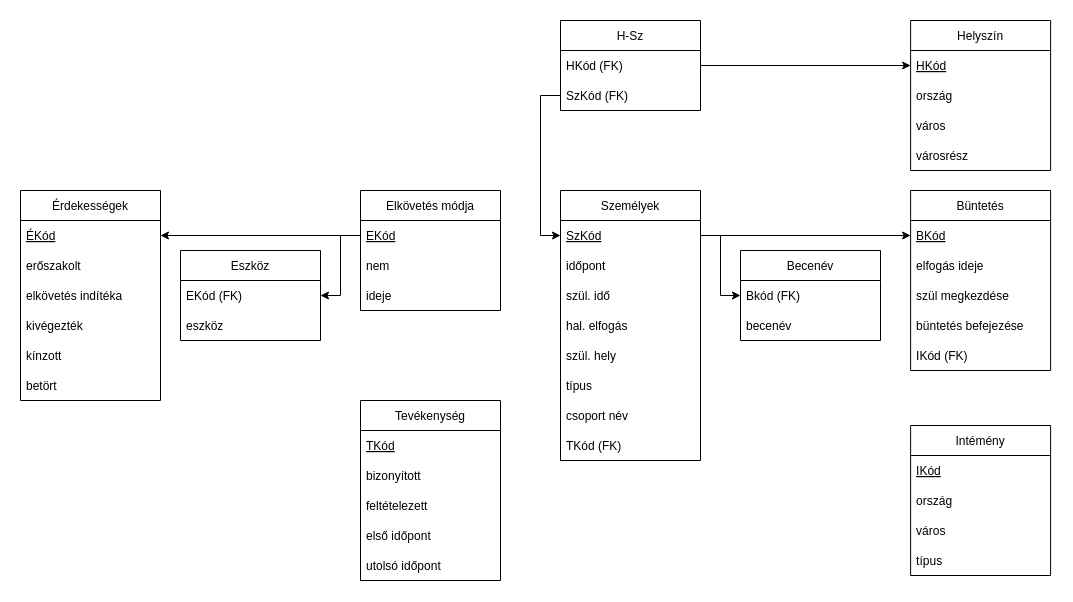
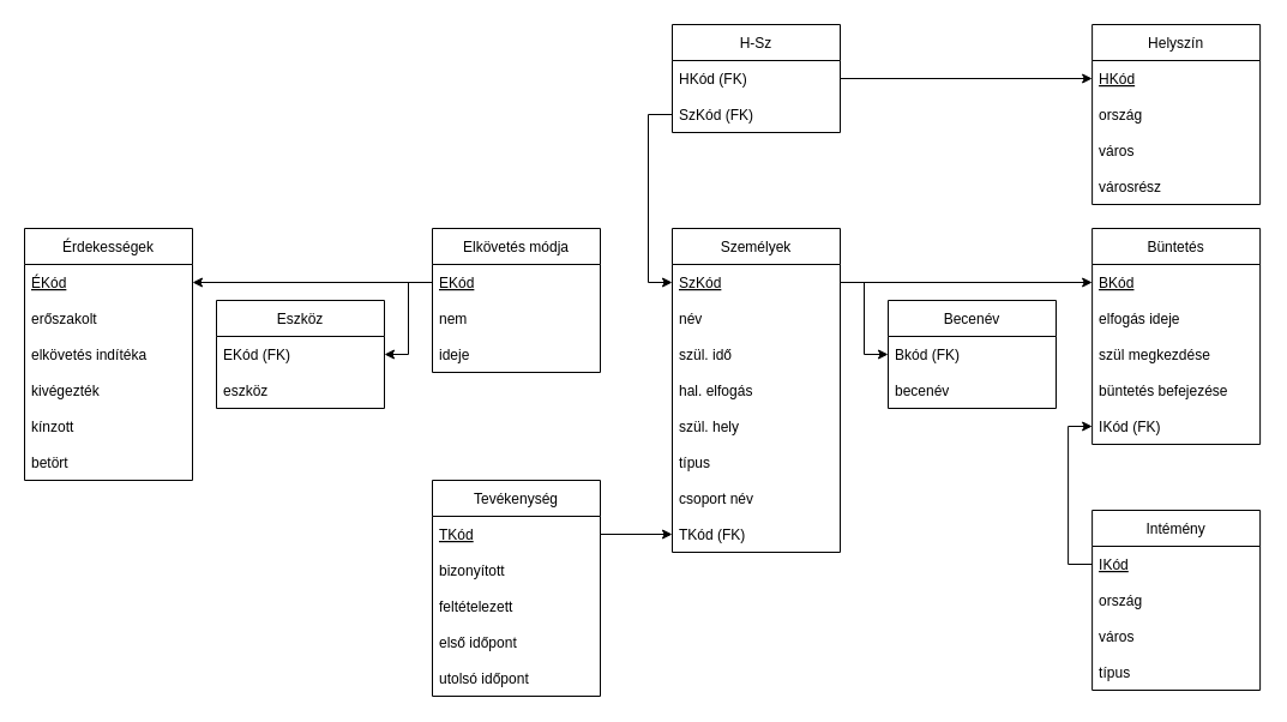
  <mxCell id="0" />
  <mxCell id="1" parent="0" />
  <mxCell id="2" value="" style="edgeStyle=orthogonalEdgeStyle;rounded=0;orthogonalLoop=1;jettySize=auto;html=1;entryX=0;entryY=0.5;entryDx=0;entryDy=0;exitX=1;exitY=0.5;exitDx=0;exitDy=0;" edge="1" parent="1" source="5" target="24"><mxGeometry relative="1" as="geometry"><mxPoint x="810" y="340" as="targetPoint" /></mxGeometry></mxCell>
  <mxCell id="3" value="" style="edgeStyle=orthogonalEdgeStyle;rounded=0;orthogonalLoop=1;jettySize=auto;html=1;entryX=0;entryY=0.5;entryDx=0;entryDy=0;exitX=1;exitY=0.5;exitDx=0;exitDy=0;" edge="1" parent="1" source="5" target="14"><mxGeometry relative="1" as="geometry" /></mxCell>
  <mxCell id="4" value="Személyek" style="swimlane;fontStyle=0;childLayout=stackLayout;horizontal=1;startSize=30;horizontalStack=0;resizeParent=1;resizeParentMax=0;resizeLast=0;collapsible=1;marginBottom=0;" vertex="1" parent="1"><mxGeometry x="560" y="190" width="140" height="270" as="geometry" /></mxCell>
  <mxCell id="5" value="SzKód" style="text;strokeColor=none;fillColor=none;align=left;verticalAlign=middle;spacingLeft=4;spacingRight=4;overflow=hidden;points=[[0,0.5],[1,0.5]];portConstraint=eastwest;rotatable=0;fontStyle=4" vertex="1" parent="4"><mxGeometry y="30" width="140" height="30" as="geometry" /></mxCell>
- <mxCell id="6" value="időpont" style="text;strokeColor=none;fillColor=none;align=left;verticalAlign=middle;spacingLeft=4;spacingRight=4;overflow=hidden;points=[[0,0.5],[1,0.5]];portConstraint=eastwest;rotatable=0;" vertex="1" parent="4"><mxGeometry y="60" width="140" height="30" as="geometry" /></mxCell>
+ <mxCell id="6" value="név" style="text;strokeColor=none;fillColor=none;align=left;verticalAlign=middle;spacingLeft=4;spacingRight=4;overflow=hidden;points=[[0,0.5],[1,0.5]];portConstraint=eastwest;rotatable=0;" vertex="1" parent="4"><mxGeometry y="60" width="140" height="30" as="geometry" /></mxCell>
  <mxCell id="7" value="szül. idő" style="text;strokeColor=none;fillColor=none;align=left;verticalAlign=middle;spacingLeft=4;spacingRight=4;overflow=hidden;points=[[0,0.5],[1,0.5]];portConstraint=eastwest;rotatable=0;" vertex="1" parent="4"><mxGeometry y="90" width="140" height="30" as="geometry" /></mxCell>
  <mxCell id="8" value="hal. elfogás" style="text;strokeColor=none;fillColor=none;align=left;verticalAlign=middle;spacingLeft=4;spacingRight=4;overflow=hidden;points=[[0,0.5],[1,0.5]];portConstraint=eastwest;rotatable=0;" vertex="1" parent="4"><mxGeometry y="120" width="140" height="30" as="geometry" /></mxCell>
  <mxCell id="9" value="szül. hely" style="text;strokeColor=none;fillColor=none;align=left;verticalAlign=middle;spacingLeft=4;spacingRight=4;overflow=hidden;points=[[0,0.5],[1,0.5]];portConstraint=eastwest;rotatable=0;" vertex="1" parent="4"><mxGeometry y="150" width="140" height="30" as="geometry" /></mxCell>
  <mxCell id="10" value="típus" style="text;strokeColor=none;fillColor=none;align=left;verticalAlign=middle;spacingLeft=4;spacingRight=4;overflow=hidden;points=[[0,0.5],[1,0.5]];portConstraint=eastwest;rotatable=0;" vertex="1" parent="4"><mxGeometry y="180" width="140" height="30" as="geometry" /></mxCell>
  <mxCell id="11" value="csoport név" style="text;strokeColor=none;fillColor=none;align=left;verticalAlign=middle;spacingLeft=4;spacingRight=4;overflow=hidden;points=[[0,0.5],[1,0.5]];portConstraint=eastwest;rotatable=0;" vertex="1" parent="4"><mxGeometry y="210" width="140" height="30" as="geometry" /></mxCell>
  <mxCell id="12" value="TKód (FK)" style="text;strokeColor=none;fillColor=none;align=left;verticalAlign=middle;spacingLeft=4;spacingRight=4;overflow=hidden;points=[[0,0.5],[1,0.5]];portConstraint=eastwest;rotatable=0;" vertex="1" parent="4"><mxGeometry y="240" width="140" height="30" as="geometry" /></mxCell>
  <mxCell id="13" value="Becenév" style="swimlane;fontStyle=0;childLayout=stackLayout;horizontal=1;startSize=30;horizontalStack=0;resizeParent=1;resizeParentMax=0;resizeLast=0;collapsible=1;marginBottom=0;" vertex="1" parent="1"><mxGeometry x="740" y="250" width="140" height="90" as="geometry" /></mxCell>
  <mxCell id="14" value="Bkód (FK)" style="text;strokeColor=none;fillColor=none;align=left;verticalAlign=middle;spacingLeft=4;spacingRight=4;overflow=hidden;points=[[0,0.5],[1,0.5]];portConstraint=eastwest;rotatable=0;fontStyle=0" vertex="1" parent="13"><mxGeometry y="30" width="140" height="30" as="geometry" /></mxCell>
  <mxCell id="15" value="becenév" style="text;strokeColor=none;fillColor=none;align=left;verticalAlign=middle;spacingLeft=4;spacingRight=4;overflow=hidden;points=[[0,0.5],[1,0.5]];portConstraint=eastwest;rotatable=0;" vertex="1" parent="13"><mxGeometry y="60" width="140" height="30" as="geometry" /></mxCell>
+ <mxCell id="16" value="" style="edgeStyle=orthogonalEdgeStyle;rounded=0;orthogonalLoop=1;jettySize=auto;html=1;entryX=0;entryY=0.5;entryDx=0;entryDy=0;exitX=1;exitY=0.5;exitDx=0;exitDy=0;" edge="1" parent="1" source="18" target="12"><mxGeometry relative="1" as="geometry"><mxPoint x="400" y="500" as="targetPoint" /></mxGeometry></mxCell>
  <mxCell id="17" value="Tevékenység" style="swimlane;fontStyle=0;childLayout=stackLayout;horizontal=1;startSize=30;horizontalStack=0;resizeParent=1;resizeParentMax=0;resizeLast=0;collapsible=1;marginBottom=0;" vertex="1" parent="1"><mxGeometry x="360" y="400" width="140" height="180" as="geometry" /></mxCell>
  <mxCell id="18" value="TKód" style="text;strokeColor=none;fillColor=none;align=left;verticalAlign=middle;spacingLeft=4;spacingRight=4;overflow=hidden;points=[[0,0.5],[1,0.5]];portConstraint=eastwest;rotatable=0;fontStyle=4" vertex="1" parent="17"><mxGeometry y="30" width="140" height="30" as="geometry" /></mxCell>
  <mxCell id="19" value="bizonyított" style="text;strokeColor=none;fillColor=none;align=left;verticalAlign=middle;spacingLeft=4;spacingRight=4;overflow=hidden;points=[[0,0.5],[1,0.5]];portConstraint=eastwest;rotatable=0;" vertex="1" parent="17"><mxGeometry y="60" width="140" height="30" as="geometry" /></mxCell>
  <mxCell id="20" value="feltételezett" style="text;strokeColor=none;fillColor=none;align=left;verticalAlign=middle;spacingLeft=4;spacingRight=4;overflow=hidden;points=[[0,0.5],[1,0.5]];portConstraint=eastwest;rotatable=0;" vertex="1" parent="17"><mxGeometry y="90" width="140" height="30" as="geometry" /></mxCell>
  <mxCell id="21" value="első időpont" style="text;strokeColor=none;fillColor=none;align=left;verticalAlign=middle;spacingLeft=4;spacingRight=4;overflow=hidden;points=[[0,0.5],[1,0.5]];portConstraint=eastwest;rotatable=0;" vertex="1" parent="17"><mxGeometry y="120" width="140" height="30" as="geometry" /></mxCell>
  <mxCell id="22" value="utolsó időpont" style="text;strokeColor=none;fillColor=none;align=left;verticalAlign=middle;spacingLeft=4;spacingRight=4;overflow=hidden;points=[[0,0.5],[1,0.5]];portConstraint=eastwest;rotatable=0;" vertex="1" parent="17"><mxGeometry y="150" width="140" height="30" as="geometry" /></mxCell>
  <mxCell id="23" value="Büntetés" style="swimlane;fontStyle=0;childLayout=stackLayout;horizontal=1;startSize=30;horizontalStack=0;resizeParent=1;resizeParentMax=0;resizeLast=0;collapsible=1;marginBottom=0;" vertex="1" parent="1"><mxGeometry x="910.11" y="190" width="140" height="180" as="geometry" /></mxCell>
  <mxCell id="24" value="BKód" style="text;strokeColor=none;fillColor=none;align=left;verticalAlign=middle;spacingLeft=4;spacingRight=4;overflow=hidden;points=[[0,0.5],[1,0.5]];portConstraint=eastwest;rotatable=0;fontStyle=4" vertex="1" parent="23"><mxGeometry y="30" width="140" height="30" as="geometry" /></mxCell>
  <mxCell id="25" value="elfogás ideje" style="text;strokeColor=none;fillColor=none;align=left;verticalAlign=middle;spacingLeft=4;spacingRight=4;overflow=hidden;points=[[0,0.5],[1,0.5]];portConstraint=eastwest;rotatable=0;" vertex="1" parent="23"><mxGeometry y="60" width="140" height="30" as="geometry" /></mxCell>
  <mxCell id="26" value="szül megkezdése" style="text;strokeColor=none;fillColor=none;align=left;verticalAlign=middle;spacingLeft=4;spacingRight=4;overflow=hidden;points=[[0,0.5],[1,0.5]];portConstraint=eastwest;rotatable=0;" vertex="1" parent="23"><mxGeometry y="90" width="140" height="30" as="geometry" /></mxCell>
  <mxCell id="27" value="büntetés befejezése" style="text;strokeColor=none;fillColor=none;align=left;verticalAlign=middle;spacingLeft=4;spacingRight=4;overflow=hidden;points=[[0,0.5],[1,0.5]];portConstraint=eastwest;rotatable=0;" vertex="1" parent="23"><mxGeometry y="120" width="140" height="30" as="geometry" /></mxCell>
  <mxCell id="28" value="IKód (FK)" style="text;strokeColor=none;fillColor=none;align=left;verticalAlign=middle;spacingLeft=4;spacingRight=4;overflow=hidden;points=[[0,0.5],[1,0.5]];portConstraint=eastwest;rotatable=0;" vertex="1" parent="23"><mxGeometry y="150" width="140" height="30" as="geometry" /></mxCell>
+ <mxCell id="29" value="" style="edgeStyle=orthogonalEdgeStyle;rounded=0;orthogonalLoop=1;jettySize=auto;html=1;entryX=0;entryY=0.5;entryDx=0;entryDy=0;exitX=0;exitY=0.5;exitDx=0;exitDy=0;" edge="1" parent="1" source="31" target="28"><mxGeometry relative="1" as="geometry"><mxPoint x="830.11" y="485" as="targetPoint" /></mxGeometry></mxCell>
  <mxCell id="30" value="Intémény" style="swimlane;fontStyle=0;childLayout=stackLayout;horizontal=1;startSize=30;horizontalStack=0;resizeParent=1;resizeParentMax=0;resizeLast=0;collapsible=1;marginBottom=0;" vertex="1" parent="1"><mxGeometry x="910.11" y="425" width="140" height="150" as="geometry" /></mxCell>
  <mxCell id="31" value="IKód" style="text;strokeColor=none;fillColor=none;align=left;verticalAlign=middle;spacingLeft=4;spacingRight=4;overflow=hidden;points=[[0,0.5],[1,0.5]];portConstraint=eastwest;rotatable=0;fontStyle=4" vertex="1" parent="30"><mxGeometry y="30" width="140" height="30" as="geometry" /></mxCell>
  <mxCell id="32" value="ország" style="text;strokeColor=none;fillColor=none;align=left;verticalAlign=middle;spacingLeft=4;spacingRight=4;overflow=hidden;points=[[0,0.5],[1,0.5]];portConstraint=eastwest;rotatable=0;" vertex="1" parent="30"><mxGeometry y="60" width="140" height="30" as="geometry" /></mxCell>
  <mxCell id="33" value="város" style="text;strokeColor=none;fillColor=none;align=left;verticalAlign=middle;spacingLeft=4;spacingRight=4;overflow=hidden;points=[[0,0.5],[1,0.5]];portConstraint=eastwest;rotatable=0;" vertex="1" parent="30"><mxGeometry y="90" width="140" height="30" as="geometry" /></mxCell>
  <mxCell id="34" value="típus" style="text;strokeColor=none;fillColor=none;align=left;verticalAlign=middle;spacingLeft=4;spacingRight=4;overflow=hidden;points=[[0,0.5],[1,0.5]];portConstraint=eastwest;rotatable=0;" vertex="1" parent="30"><mxGeometry y="120" width="140" height="30" as="geometry" /></mxCell>
  <mxCell id="35" value="" style="edgeStyle=orthogonalEdgeStyle;rounded=0;orthogonalLoop=1;jettySize=auto;html=1;entryX=0;entryY=0.5;entryDx=0;entryDy=0;exitX=0;exitY=0.5;exitDx=0;exitDy=0;" edge="1" parent="1" source="39" target="5"><mxGeometry relative="1" as="geometry"><mxPoint x="440" y="205" as="targetPoint" /></mxGeometry></mxCell>
  <mxCell id="36" value="" style="edgeStyle=orthogonalEdgeStyle;rounded=0;orthogonalLoop=1;jettySize=auto;html=1;entryX=0;entryY=0.5;entryDx=0;entryDy=0;" edge="1" parent="1" source="37" target="41"><mxGeometry relative="1" as="geometry" /></mxCell>
  <mxCell id="37" value="H-Sz" style="swimlane;fontStyle=0;childLayout=stackLayout;horizontal=1;startSize=30;horizontalStack=0;resizeParent=1;resizeParentMax=0;resizeLast=0;collapsible=1;marginBottom=0;" vertex="1" parent="1"><mxGeometry x="560" y="20" width="140" height="90" as="geometry" /></mxCell>
  <mxCell id="38" value="HKód (FK)" style="text;strokeColor=none;fillColor=none;align=left;verticalAlign=middle;spacingLeft=4;spacingRight=4;overflow=hidden;points=[[0,0.5],[1,0.5]];portConstraint=eastwest;rotatable=0;" vertex="1" parent="37"><mxGeometry y="30" width="140" height="30" as="geometry" /></mxCell>
  <mxCell id="39" value="SzKód (FK)" style="text;strokeColor=none;fillColor=none;align=left;verticalAlign=middle;spacingLeft=4;spacingRight=4;overflow=hidden;points=[[0,0.5],[1,0.5]];portConstraint=eastwest;rotatable=0;" vertex="1" parent="37"><mxGeometry y="60" width="140" height="30" as="geometry" /></mxCell>
  <mxCell id="40" value="Helyszín" style="swimlane;fontStyle=0;childLayout=stackLayout;horizontal=1;startSize=30;horizontalStack=0;resizeParent=1;resizeParentMax=0;resizeLast=0;collapsible=1;marginBottom=0;" vertex="1" parent="1"><mxGeometry x="910.11" y="20" width="140" height="150" as="geometry" /></mxCell>
  <mxCell id="41" value="HKód" style="text;strokeColor=none;fillColor=none;align=left;verticalAlign=middle;spacingLeft=4;spacingRight=4;overflow=hidden;points=[[0,0.5],[1,0.5]];portConstraint=eastwest;rotatable=0;fontStyle=4" vertex="1" parent="40"><mxGeometry y="30" width="140" height="30" as="geometry" /></mxCell>
  <mxCell id="42" value="ország" style="text;strokeColor=none;fillColor=none;align=left;verticalAlign=middle;spacingLeft=4;spacingRight=4;overflow=hidden;points=[[0,0.5],[1,0.5]];portConstraint=eastwest;rotatable=0;" vertex="1" parent="40"><mxGeometry y="60" width="140" height="30" as="geometry" /></mxCell>
  <mxCell id="43" value="város" style="text;strokeColor=none;fillColor=none;align=left;verticalAlign=middle;spacingLeft=4;spacingRight=4;overflow=hidden;points=[[0,0.5],[1,0.5]];portConstraint=eastwest;rotatable=0;" vertex="1" parent="40"><mxGeometry y="90" width="140" height="30" as="geometry" /></mxCell>
  <mxCell id="44" value="városrész" style="text;strokeColor=none;fillColor=none;align=left;verticalAlign=middle;spacingLeft=4;spacingRight=4;overflow=hidden;points=[[0,0.5],[1,0.5]];portConstraint=eastwest;rotatable=0;" vertex="1" parent="40"><mxGeometry y="120" width="140" height="30" as="geometry" /></mxCell>
  <mxCell id="45" value="" style="edgeStyle=orthogonalEdgeStyle;rounded=0;orthogonalLoop=1;jettySize=auto;html=1;exitX=0;exitY=0.5;exitDx=0;exitDy=0;entryX=1;entryY=0.5;entryDx=0;entryDy=0;" edge="1" parent="1" source="48" target="52"><mxGeometry relative="1" as="geometry" /></mxCell>
  <mxCell id="46" value="" style="edgeStyle=orthogonalEdgeStyle;rounded=0;orthogonalLoop=1;jettySize=auto;html=1;exitX=0;exitY=0.5;exitDx=0;exitDy=0;entryX=1;entryY=0.5;entryDx=0;entryDy=0;" edge="1" parent="1" source="48" target="59"><mxGeometry relative="1" as="geometry"><mxPoint x="230.059" y="370" as="targetPoint" /></mxGeometry></mxCell>
  <mxCell id="47" value="Elkövetés módja" style="swimlane;fontStyle=0;childLayout=stackLayout;horizontal=1;startSize=30;horizontalStack=0;resizeParent=1;resizeParentMax=0;resizeLast=0;collapsible=1;marginBottom=0;" vertex="1" parent="1"><mxGeometry x="360" y="190" width="140" height="120" as="geometry" /></mxCell>
  <mxCell id="48" value="EKód" style="text;strokeColor=none;fillColor=none;align=left;verticalAlign=middle;spacingLeft=4;spacingRight=4;overflow=hidden;points=[[0,0.5],[1,0.5]];portConstraint=eastwest;rotatable=0;fontStyle=4" vertex="1" parent="47"><mxGeometry y="30" width="140" height="30" as="geometry" /></mxCell>
  <mxCell id="49" value="nem" style="text;strokeColor=none;fillColor=none;align=left;verticalAlign=middle;spacingLeft=4;spacingRight=4;overflow=hidden;points=[[0,0.5],[1,0.5]];portConstraint=eastwest;rotatable=0;" vertex="1" parent="47"><mxGeometry y="60" width="140" height="30" as="geometry" /></mxCell>
  <mxCell id="50" value="ideje" style="text;strokeColor=none;fillColor=none;align=left;verticalAlign=middle;spacingLeft=4;spacingRight=4;overflow=hidden;points=[[0,0.5],[1,0.5]];portConstraint=eastwest;rotatable=0;" vertex="1" parent="47"><mxGeometry y="90" width="140" height="30" as="geometry" /></mxCell>
  <mxCell id="51" value="Érdekességek" style="swimlane;fontStyle=0;childLayout=stackLayout;horizontal=1;startSize=30;horizontalStack=0;resizeParent=1;resizeParentMax=0;resizeLast=0;collapsible=1;marginBottom=0;" vertex="1" parent="1"><mxGeometry x="20" y="190" width="140" height="210" as="geometry" /></mxCell>
  <mxCell id="52" value="ÉKód" style="text;strokeColor=none;fillColor=none;align=left;verticalAlign=middle;spacingLeft=4;spacingRight=4;overflow=hidden;points=[[0,0.5],[1,0.5]];portConstraint=eastwest;rotatable=0;fontStyle=4" vertex="1" parent="51"><mxGeometry y="30" width="140" height="30" as="geometry" /></mxCell>
  <mxCell id="53" value="erőszakolt" style="text;strokeColor=none;fillColor=none;align=left;verticalAlign=middle;spacingLeft=4;spacingRight=4;overflow=hidden;points=[[0,0.5],[1,0.5]];portConstraint=eastwest;rotatable=0;" vertex="1" parent="51"><mxGeometry y="60" width="140" height="30" as="geometry" /></mxCell>
  <mxCell id="54" value="elkövetés indítéka" style="text;strokeColor=none;fillColor=none;align=left;verticalAlign=middle;spacingLeft=4;spacingRight=4;overflow=hidden;points=[[0,0.5],[1,0.5]];portConstraint=eastwest;rotatable=0;" vertex="1" parent="51"><mxGeometry y="90" width="140" height="30" as="geometry" /></mxCell>
  <mxCell id="55" value="kivégezték" style="text;strokeColor=none;fillColor=none;align=left;verticalAlign=middle;spacingLeft=4;spacingRight=4;overflow=hidden;points=[[0,0.5],[1,0.5]];portConstraint=eastwest;rotatable=0;" vertex="1" parent="51"><mxGeometry y="120" width="140" height="30" as="geometry" /></mxCell>
  <mxCell id="56" value="kínzott" style="text;strokeColor=none;fillColor=none;align=left;verticalAlign=middle;spacingLeft=4;spacingRight=4;overflow=hidden;points=[[0,0.5],[1,0.5]];portConstraint=eastwest;rotatable=0;" vertex="1" parent="51"><mxGeometry y="150" width="140" height="30" as="geometry" /></mxCell>
  <mxCell id="57" value="betört" style="text;strokeColor=none;fillColor=none;align=left;verticalAlign=middle;spacingLeft=4;spacingRight=4;overflow=hidden;points=[[0,0.5],[1,0.5]];portConstraint=eastwest;rotatable=0;" vertex="1" parent="51"><mxGeometry y="180" width="140" height="30" as="geometry" /></mxCell>
  <mxCell id="58" value="Eszköz" style="swimlane;fontStyle=0;childLayout=stackLayout;horizontal=1;startSize=30;horizontalStack=0;resizeParent=1;resizeParentMax=0;resizeLast=0;collapsible=1;marginBottom=0;" vertex="1" parent="1"><mxGeometry x="180" y="250" width="140" height="90" as="geometry" /></mxCell>
  <mxCell id="59" value="EKód (FK)" style="text;strokeColor=none;fillColor=none;align=left;verticalAlign=middle;spacingLeft=4;spacingRight=4;overflow=hidden;points=[[0,0.5],[1,0.5]];portConstraint=eastwest;rotatable=0;" vertex="1" parent="58"><mxGeometry y="30" width="140" height="30" as="geometry" /></mxCell>
  <mxCell id="60" value="eszköz" style="text;strokeColor=none;fillColor=none;align=left;verticalAlign=middle;spacingLeft=4;spacingRight=4;overflow=hidden;points=[[0,0.5],[1,0.5]];portConstraint=eastwest;rotatable=0;" vertex="1" parent="58"><mxGeometry y="60" width="140" height="30" as="geometry" /></mxCell>
